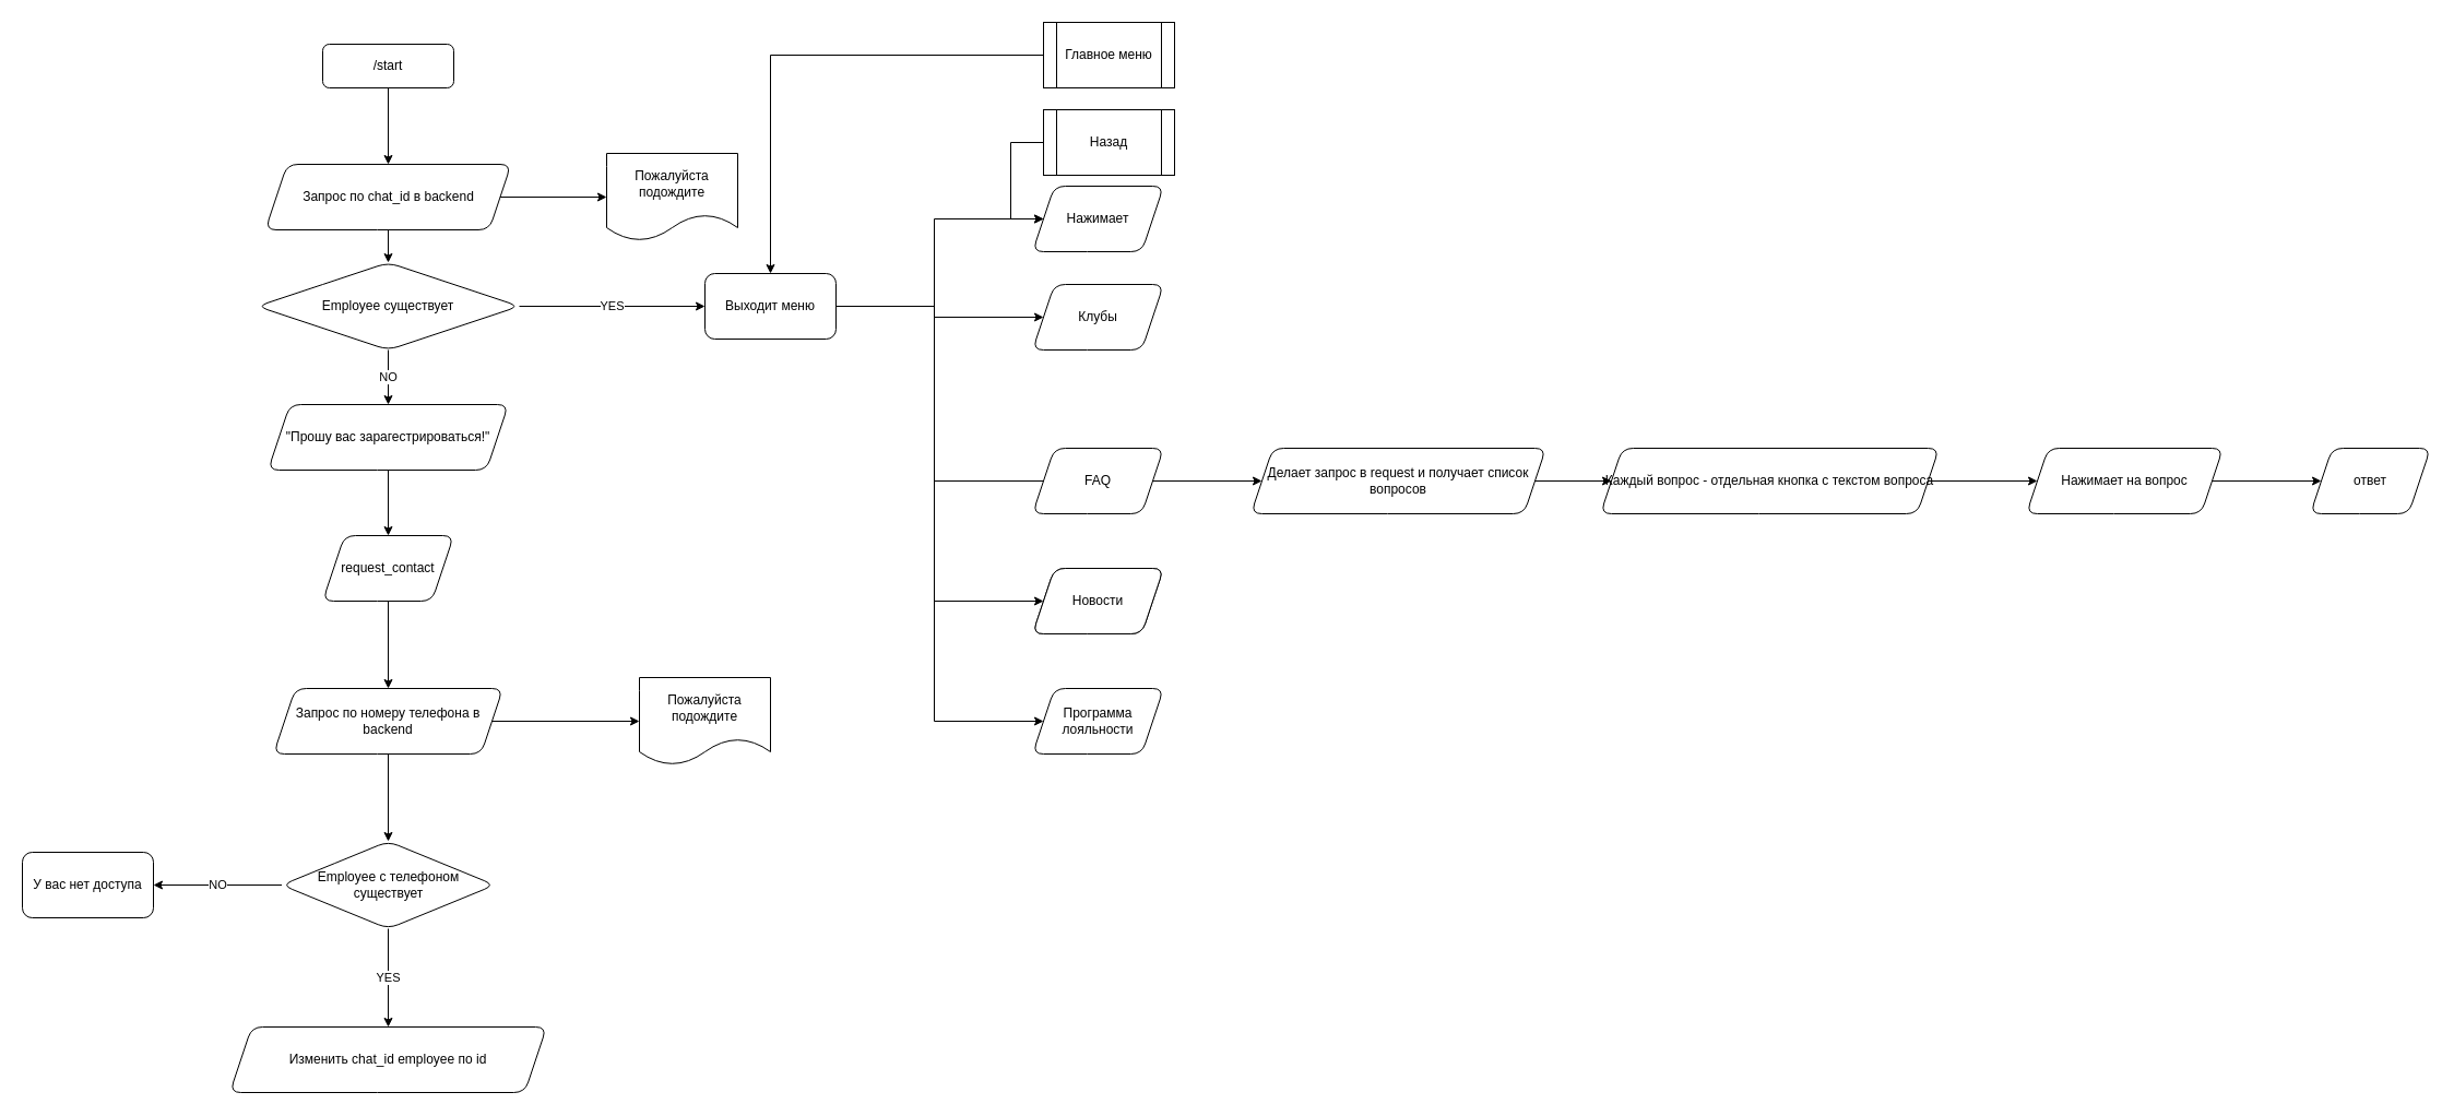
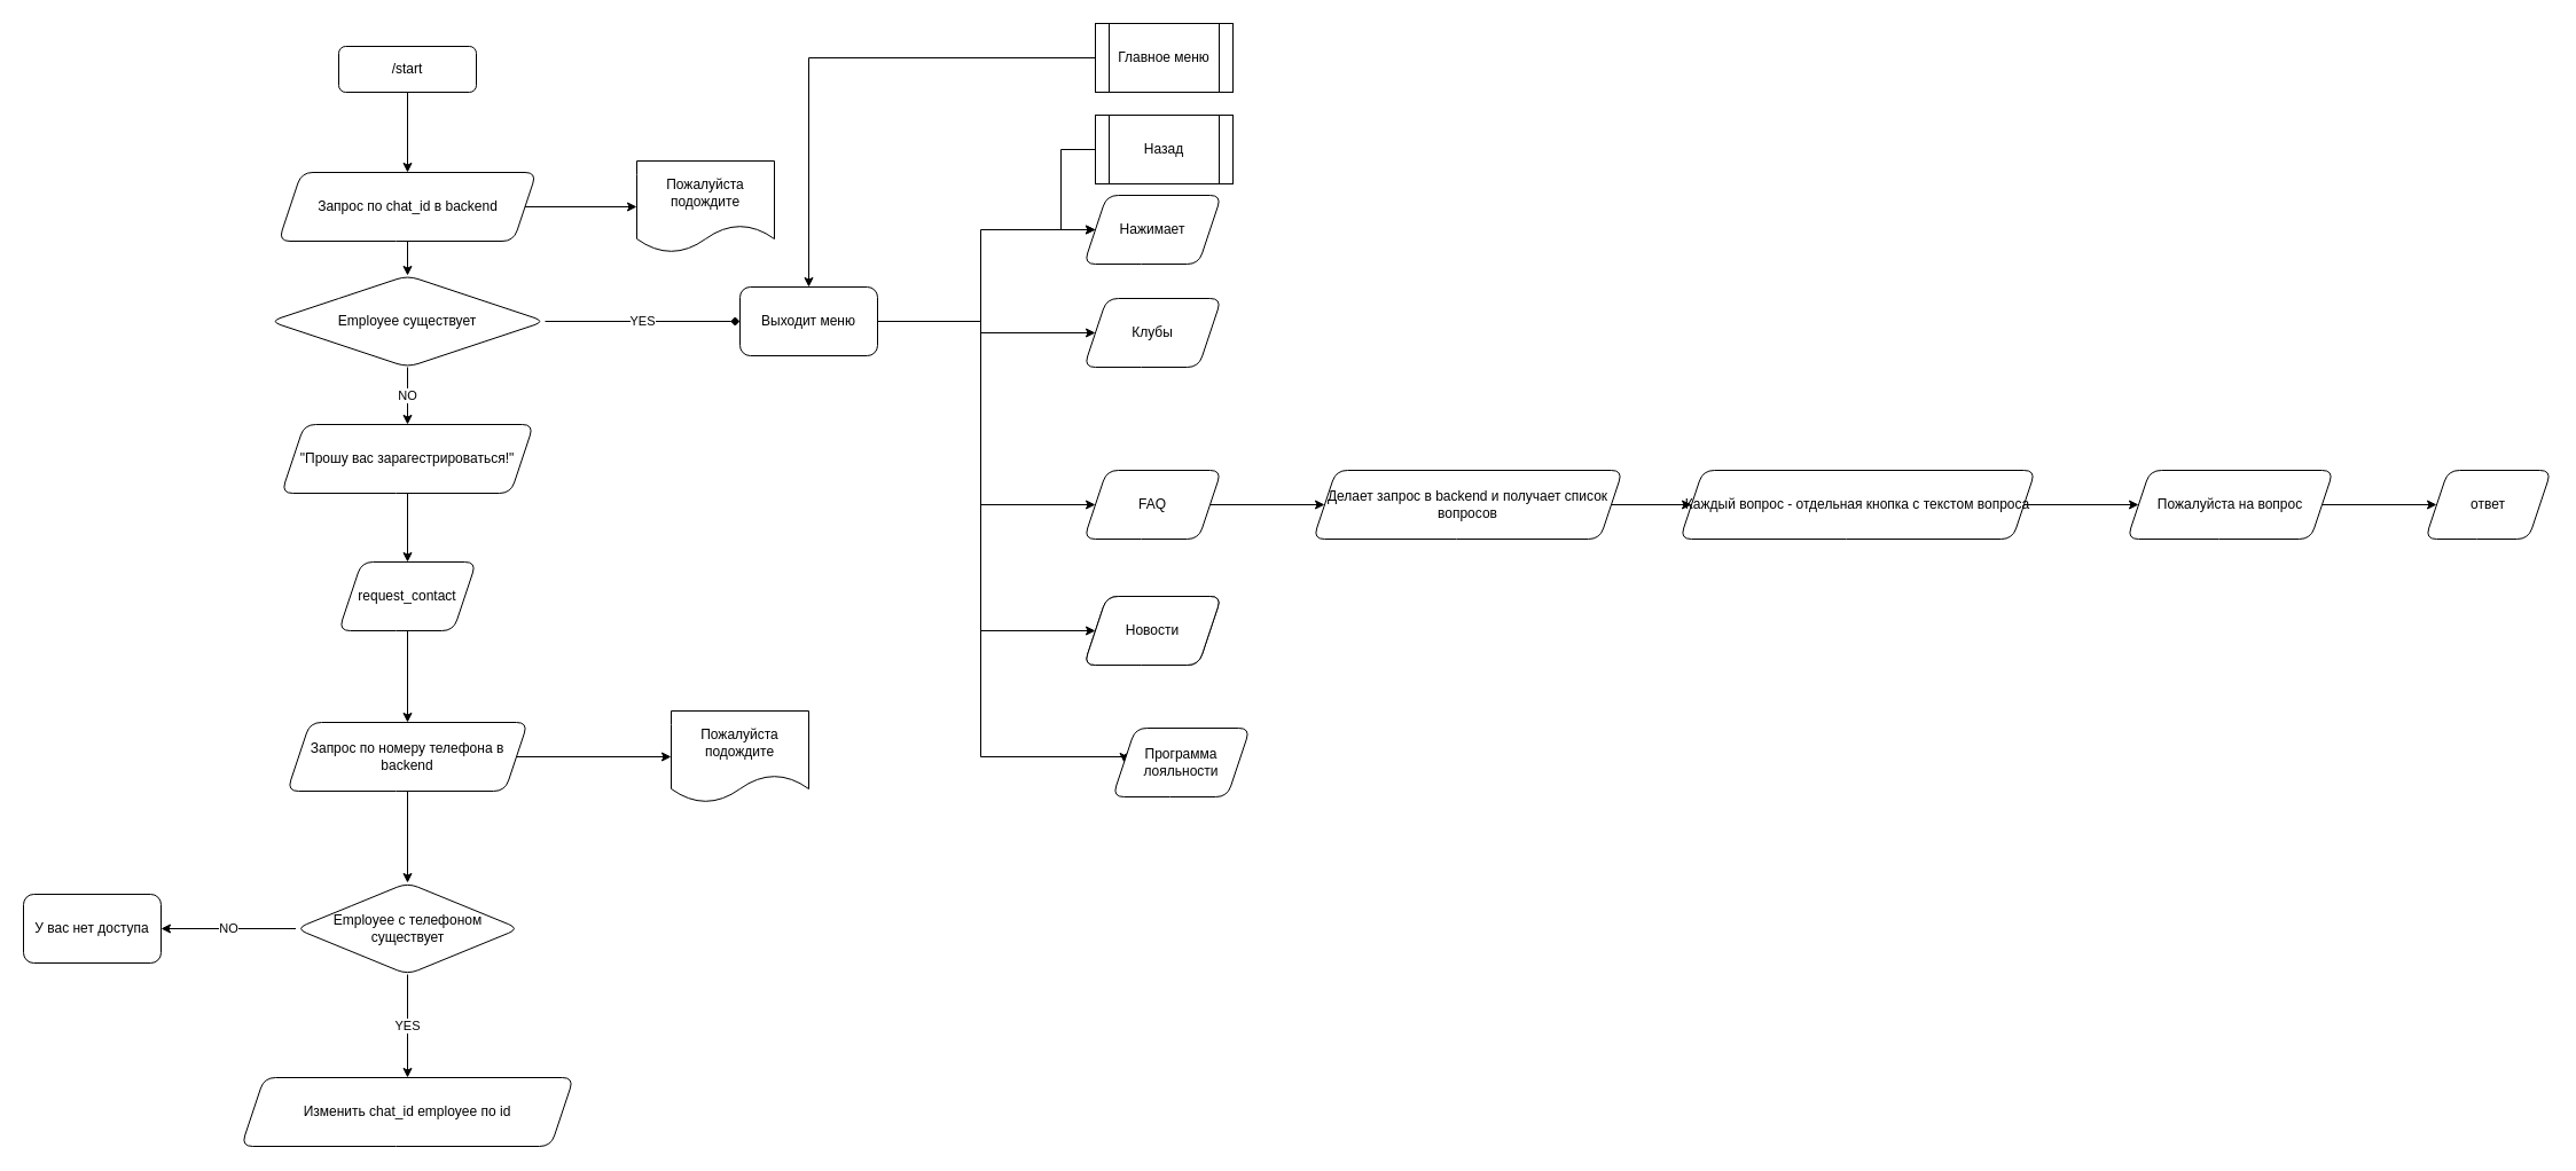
  <mxCell id="0" />
  <mxCell id="1" parent="0" />
  <mxCell id="2" value="" style="edgeStyle=orthogonalEdgeStyle;rounded=0;orthogonalLoop=1;jettySize=auto;html=1;" edge="1" parent="1" source="3" target="13"><mxGeometry relative="1" as="geometry" /></mxCell>
  <mxCell id="3" value="/start" style="rounded=1;whiteSpace=wrap;html=1;fontSize=12;glass=0;strokeWidth=1;shadow=0;" parent="1" vertex="1"><mxGeometry x="295" y="40" width="120" height="40" as="geometry" /></mxCell>
  <mxCell id="4" value="" style="edgeStyle=orthogonalEdgeStyle;rounded=0;orthogonalLoop=1;jettySize=auto;html=1;" edge="1" parent="1" source="5" target="8"><mxGeometry relative="1" as="geometry" /></mxCell>
  <mxCell id="5" value="request_contact" style="shape=parallelogram;perimeter=parallelogramPerimeter;whiteSpace=wrap;html=1;fixedSize=1;rounded=1;glass=0;strokeWidth=1;shadow=0;" vertex="1" parent="1"><mxGeometry x="295" y="490" width="120" height="60" as="geometry" /></mxCell>
  <mxCell id="6" value="" style="edgeStyle=orthogonalEdgeStyle;rounded=0;orthogonalLoop=1;jettySize=auto;html=1;" edge="1" parent="1" source="8" target="11"><mxGeometry relative="1" as="geometry" /></mxCell>
  <mxCell id="7" value="" style="edgeStyle=orthogonalEdgeStyle;rounded=0;orthogonalLoop=1;jettySize=auto;html=1;" edge="1" parent="1" source="8" target="27"><mxGeometry relative="1" as="geometry" /></mxCell>
  <mxCell id="8" value="Запрос по номеру телефона в backend" style="shape=parallelogram;perimeter=parallelogramPerimeter;whiteSpace=wrap;html=1;fixedSize=1;rounded=1;glass=0;strokeWidth=1;shadow=0;" vertex="1" parent="1"><mxGeometry x="250" y="630" width="210" height="60" as="geometry" /></mxCell>
  <mxCell id="9" value="NO" style="edgeStyle=orthogonalEdgeStyle;rounded=0;orthogonalLoop=1;jettySize=auto;html=1;" edge="1" parent="1" source="11" target="25"><mxGeometry relative="1" as="geometry" /></mxCell>
  <mxCell id="10" value="YES" style="edgeStyle=orthogonalEdgeStyle;rounded=0;orthogonalLoop=1;jettySize=auto;html=1;" edge="1" parent="1" source="11" target="26"><mxGeometry relative="1" as="geometry" /></mxCell>
  <mxCell id="11" value="Employee c телефоном существует" style="rhombus;whiteSpace=wrap;html=1;rounded=1;glass=0;strokeWidth=1;shadow=0;" vertex="1" parent="1"><mxGeometry x="257.5" y="770" width="195" height="80" as="geometry" /></mxCell>
  <mxCell id="12" value="" style="edgeStyle=orthogonalEdgeStyle;rounded=0;orthogonalLoop=1;jettySize=auto;html=1;" edge="1" parent="1" source="13" target="16"><mxGeometry relative="1" as="geometry" /></mxCell>
  <mxCell id="13" value="Запрос по chat_id в backend" style="shape=parallelogram;perimeter=parallelogramPerimeter;whiteSpace=wrap;html=1;fixedSize=1;rounded=1;glass=0;strokeWidth=1;shadow=0;" vertex="1" parent="1"><mxGeometry x="242.5" y="150" width="225" height="60" as="geometry" /></mxCell>
- <mxCell id="14" value="YES" style="edgeStyle=orthogonalEdgeStyle;rounded=0;orthogonalLoop=1;jettySize=auto;html=1;" edge="1" parent="1" source="16" target="22"><mxGeometry relative="1" as="geometry" /></mxCell>
+ <mxCell id="14" value="YES" style="edgeStyle=orthogonalEdgeStyle;rounded=0;orthogonalLoop=1;jettySize=auto;html=1;endArrow=diamond;" edge="1" parent="1" source="16" target="22"><mxGeometry relative="1" as="geometry" /></mxCell>
  <mxCell id="15" value="NO" style="edgeStyle=orthogonalEdgeStyle;rounded=0;orthogonalLoop=1;jettySize=auto;html=1;" edge="1" parent="1" source="16" target="24"><mxGeometry relative="1" as="geometry" /></mxCell>
  <mxCell id="16" value="Employee существует" style="rhombus;whiteSpace=wrap;html=1;rounded=1;glass=0;strokeWidth=1;shadow=0;" vertex="1" parent="1"><mxGeometry x="235" y="240" width="240" height="80" as="geometry" /></mxCell>
  <mxCell id="17" value="" style="edgeStyle=orthogonalEdgeStyle;rounded=0;orthogonalLoop=1;jettySize=auto;html=1;entryX=0;entryY=0.5;entryDx=0;entryDy=0;" edge="1" parent="1" source="22" target="30"><mxGeometry relative="1" as="geometry"><Array as="points"><mxPoint x="855" y="280" /><mxPoint x="855" y="200" /></Array></mxGeometry></mxCell>
  <mxCell id="18" style="edgeStyle=orthogonalEdgeStyle;rounded=0;orthogonalLoop=1;jettySize=auto;html=1;entryX=0;entryY=0.5;entryDx=0;entryDy=0;" edge="1" parent="1" source="22" target="31"><mxGeometry relative="1" as="geometry" /></mxCell>
- <mxCell id="19" style="edgeStyle=orthogonalEdgeStyle;rounded=0;orthogonalLoop=1;jettySize=auto;html=1;entryX=0;entryY=0.5;entryDx=0;entryDy=0;endArrow=none;" edge="1" parent="1" source="22" target="33"><mxGeometry relative="1" as="geometry"><Array as="points"><mxPoint x="855" y="280" /><mxPoint x="855" y="440" /></Array></mxGeometry></mxCell>
+ <mxCell id="19" style="edgeStyle=orthogonalEdgeStyle;rounded=0;orthogonalLoop=1;jettySize=auto;html=1;entryX=0;entryY=0.5;entryDx=0;entryDy=0;" edge="1" parent="1" source="22" target="33"><mxGeometry relative="1" as="geometry"><Array as="points"><mxPoint x="855" y="280" /><mxPoint x="855" y="440" /></Array></mxGeometry></mxCell>
  <mxCell id="20" style="edgeStyle=orthogonalEdgeStyle;rounded=0;orthogonalLoop=1;jettySize=auto;html=1;entryX=0;entryY=0.5;entryDx=0;entryDy=0;" edge="1" parent="1" source="22" target="35"><mxGeometry relative="1" as="geometry"><Array as="points"><mxPoint x="855" y="280" /><mxPoint x="855" y="550" /></Array></mxGeometry></mxCell>
  <mxCell id="21" style="edgeStyle=orthogonalEdgeStyle;rounded=0;orthogonalLoop=1;jettySize=auto;html=1;entryX=0;entryY=0.5;entryDx=0;entryDy=0;" edge="1" parent="1" source="22" target="36"><mxGeometry relative="1" as="geometry"><Array as="points"><mxPoint x="855" y="280" /><mxPoint x="855" y="660" /></Array></mxGeometry></mxCell>
  <mxCell id="22" value="Выходит меню" style="whiteSpace=wrap;html=1;rounded=1;glass=0;strokeWidth=1;shadow=0;" vertex="1" parent="1"><mxGeometry x="645" y="250" width="120" height="60" as="geometry" /></mxCell>
  <mxCell id="23" style="edgeStyle=orthogonalEdgeStyle;rounded=0;orthogonalLoop=1;jettySize=auto;html=1;" edge="1" parent="1" source="24" target="5"><mxGeometry relative="1" as="geometry" /></mxCell>
  <mxCell id="24" value="&quot;Прошу вас зарагестрироваться!&quot;" style="shape=parallelogram;perimeter=parallelogramPerimeter;whiteSpace=wrap;html=1;fixedSize=1;rounded=1;glass=0;strokeWidth=1;shadow=0;" vertex="1" parent="1"><mxGeometry x="245" y="370" width="220" height="60" as="geometry" /></mxCell>
  <mxCell id="25" value="У вас нет доступа" style="whiteSpace=wrap;html=1;rounded=1;glass=0;strokeWidth=1;shadow=0;" vertex="1" parent="1"><mxGeometry x="20" y="780" width="120" height="60" as="geometry" /></mxCell>
  <mxCell id="26" value="Изменить chat_id employee по id" style="shape=parallelogram;perimeter=parallelogramPerimeter;whiteSpace=wrap;html=1;fixedSize=1;rounded=1;glass=0;strokeWidth=1;shadow=0;" vertex="1" parent="1"><mxGeometry x="210" y="940" width="290" height="60" as="geometry" /></mxCell>
  <mxCell id="27" value="Пожалуйста подождите" style="shape=document;whiteSpace=wrap;html=1;boundedLbl=1;rounded=1;glass=0;strokeWidth=1;shadow=0;" vertex="1" parent="1"><mxGeometry x="585" y="620" width="120" height="80" as="geometry" /></mxCell>
  <mxCell id="28" value="" style="edgeStyle=orthogonalEdgeStyle;rounded=0;orthogonalLoop=1;jettySize=auto;html=1;exitX=1;exitY=0.5;exitDx=0;exitDy=0;" edge="1" parent="1" target="29" source="13"><mxGeometry relative="1" as="geometry"><mxPoint x="475" y="180" as="sourcePoint" /></mxGeometry></mxCell>
  <mxCell id="29" value="Пожалуйста подождите" style="shape=document;whiteSpace=wrap;html=1;boundedLbl=1;rounded=1;glass=0;strokeWidth=1;shadow=0;" vertex="1" parent="1"><mxGeometry x="555" y="140" width="120" height="80" as="geometry" /></mxCell>
  <mxCell id="30" value="Нажимает" style="shape=parallelogram;perimeter=parallelogramPerimeter;whiteSpace=wrap;html=1;fixedSize=1;rounded=1;glass=0;strokeWidth=1;shadow=0;" vertex="1" parent="1"><mxGeometry x="945" y="170" width="120" height="60" as="geometry" /></mxCell>
  <mxCell id="31" value="Клубы" style="shape=parallelogram;perimeter=parallelogramPerimeter;whiteSpace=wrap;html=1;fixedSize=1;rounded=1;glass=0;strokeWidth=1;shadow=0;" vertex="1" parent="1"><mxGeometry x="945" y="260" width="120" height="60" as="geometry" /></mxCell>
  <mxCell id="32" value="" style="edgeStyle=orthogonalEdgeStyle;rounded=0;orthogonalLoop=1;jettySize=auto;html=1;" edge="1" parent="1" source="33" target="38"><mxGeometry relative="1" as="geometry" /></mxCell>
  <mxCell id="33" value="FAQ" style="shape=parallelogram;perimeter=parallelogramPerimeter;whiteSpace=wrap;html=1;fixedSize=1;rounded=1;glass=0;strokeWidth=1;shadow=0;" vertex="1" parent="1"><mxGeometry x="945" y="410" width="120" height="60" as="geometry" /></mxCell>
  <mxCell id="34" value="Новости" style="shape=parallelogram;perimeter=parallelogramPerimeter;whiteSpace=wrap;html=1;fixedSize=1;rounded=1;glass=0;strokeWidth=1;shadow=0;" vertex="1" parent="1"><mxGeometry x="945" y="520" width="120" height="60" as="geometry" /></mxCell>
  <mxCell id="35" value="Новости" style="shape=parallelogram;perimeter=parallelogramPerimeter;whiteSpace=wrap;html=1;fixedSize=1;rounded=1;glass=0;strokeWidth=1;shadow=0;" vertex="1" parent="1"><mxGeometry x="945" y="520" width="120" height="60" as="geometry" /></mxCell>
- <mxCell id="36" value="Программа лояльности" style="shape=parallelogram;perimeter=parallelogramPerimeter;whiteSpace=wrap;html=1;fixedSize=1;rounded=1;glass=0;strokeWidth=1;shadow=0;" vertex="1" parent="1"><mxGeometry x="945" y="630" width="120" height="60" as="geometry" /></mxCell>
+ <mxCell id="36" value="Программа лояльности" style="shape=parallelogram;perimeter=parallelogramPerimeter;whiteSpace=wrap;html=1;fixedSize=1;rounded=1;glass=0;strokeWidth=1;shadow=0;" vertex="1" parent="1"><mxGeometry x="970" y="635" width="120" height="60" as="geometry" /></mxCell>
  <mxCell id="37" value="" style="edgeStyle=orthogonalEdgeStyle;rounded=0;orthogonalLoop=1;jettySize=auto;html=1;" edge="1" parent="1" source="38" target="40"><mxGeometry relative="1" as="geometry" /></mxCell>
- <mxCell id="38" value="Делает запрос в request и получает список вопросов" style="shape=parallelogram;perimeter=parallelogramPerimeter;whiteSpace=wrap;html=1;fixedSize=1;rounded=1;glass=0;strokeWidth=1;shadow=0;" vertex="1" parent="1"><mxGeometry x="1145" y="410" width="270" height="60" as="geometry" /></mxCell>
+ <mxCell id="38" value="Делает запрос в backend и получает список вопросов" style="shape=parallelogram;perimeter=parallelogramPerimeter;whiteSpace=wrap;html=1;fixedSize=1;rounded=1;glass=0;strokeWidth=1;shadow=0;" vertex="1" parent="1"><mxGeometry x="1145" y="410" width="270" height="60" as="geometry" /></mxCell>
  <mxCell id="39" value="" style="edgeStyle=orthogonalEdgeStyle;rounded=0;orthogonalLoop=1;jettySize=auto;html=1;" edge="1" parent="1" source="40" target="42"><mxGeometry relative="1" as="geometry" /></mxCell>
  <mxCell id="40" value="Каждый вопрос - отдельная кнопка с текстом вопроса" style="shape=parallelogram;perimeter=parallelogramPerimeter;whiteSpace=wrap;html=1;fixedSize=1;rounded=1;glass=0;strokeWidth=1;shadow=0;" vertex="1" parent="1"><mxGeometry x="1465" y="410" width="310" height="60" as="geometry" /></mxCell>
  <mxCell id="41" value="" style="edgeStyle=orthogonalEdgeStyle;rounded=0;orthogonalLoop=1;jettySize=auto;html=1;" edge="1" parent="1" source="42" target="43"><mxGeometry relative="1" as="geometry" /></mxCell>
- <mxCell id="42" value="Нажимает на вопрос" style="shape=parallelogram;perimeter=parallelogramPerimeter;whiteSpace=wrap;html=1;fixedSize=1;rounded=1;glass=0;strokeWidth=1;shadow=0;" vertex="1" parent="1"><mxGeometry x="1855" y="410" width="180" height="60" as="geometry" /></mxCell>
+ <mxCell id="42" value="Пожалуйста на вопрос" style="shape=parallelogram;perimeter=parallelogramPerimeter;whiteSpace=wrap;html=1;fixedSize=1;rounded=1;glass=0;strokeWidth=1;shadow=0;" vertex="1" parent="1"><mxGeometry x="1855" y="410" width="180" height="60" as="geometry" /></mxCell>
  <mxCell id="43" value="ответ" style="shape=parallelogram;perimeter=parallelogramPerimeter;whiteSpace=wrap;html=1;fixedSize=1;rounded=1;glass=0;strokeWidth=1;shadow=0;" vertex="1" parent="1"><mxGeometry x="2115" y="410" width="110" height="60" as="geometry" /></mxCell>
  <mxCell id="44" style="edgeStyle=orthogonalEdgeStyle;rounded=0;orthogonalLoop=1;jettySize=auto;html=1;entryX=0.5;entryY=0;entryDx=0;entryDy=0;" edge="1" parent="1" source="45" target="22"><mxGeometry relative="1" as="geometry" /></mxCell>
  <mxCell id="45" value="Главное меню" style="shape=process;whiteSpace=wrap;html=1;backgroundOutline=1;" vertex="1" parent="1"><mxGeometry x="955" y="20" width="120" height="60" as="geometry" /></mxCell>
  <mxCell id="46" style="edgeStyle=orthogonalEdgeStyle;rounded=0;orthogonalLoop=1;jettySize=auto;html=1;entryX=0;entryY=0.5;entryDx=0;entryDy=0;" edge="1" parent="1" source="47" target="30"><mxGeometry relative="1" as="geometry"><Array as="points"><mxPoint x="925" y="130" /><mxPoint x="925" y="200" /></Array></mxGeometry></mxCell>
  <mxCell id="47" value="Назад" style="shape=process;whiteSpace=wrap;html=1;backgroundOutline=1;" vertex="1" parent="1"><mxGeometry x="955" y="100" width="120" height="60" as="geometry" /></mxCell>
